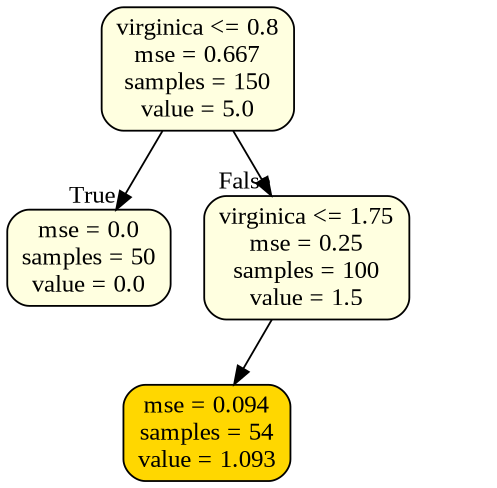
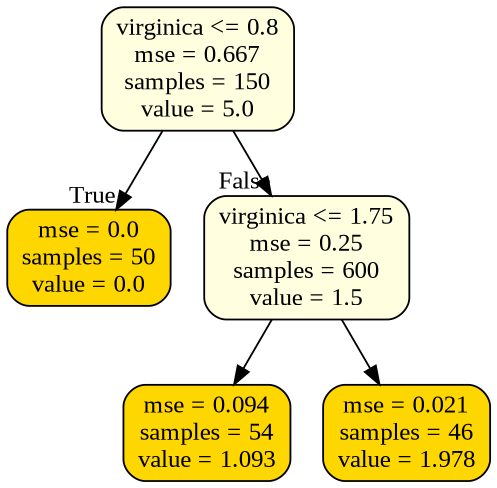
  digraph {
    fontname="Liberation Serif"
    node [color=black fillcolor=lightyellow fontname="Liberation Serif" shape=box style="filled, rounded"]
    edge [fontname="Liberation Serif"]
    n1 [label="virginica <= 0.8\nmse = 0.667\nsamples = 150\nvalue = 5.0"]
-   n2 [label="mse = 0.0\nsamples = 50\nvalue = 0.0"]
-   n3 [label="virginica <= 1.75\nmse = 0.25\nsamples = 100\nvalue = 1.5"]
+   n2 [fillcolor=gold label="mse = 0.0\nsamples = 50\nvalue = 0.0"]
+   n3 [label="virginica <= 1.75\nmse = 0.25\nsamples = 600\nvalue = 1.5"]
    n4 [fillcolor=gold label="mse = 0.094\nsamples = 54\nvalue = 1.093"]
+   n5 [fillcolor=gold label="mse = 0.021\nsamples = 46\nvalue = 1.978"]
    n1 -> n2 [headlabel=True labelangle=45 labeldistance=2.5]
    n1 -> n3 [headlabel=False labelangle=-45 labeldistance=2.5]
    n3 -> n4
+   n3 -> n5
  }
